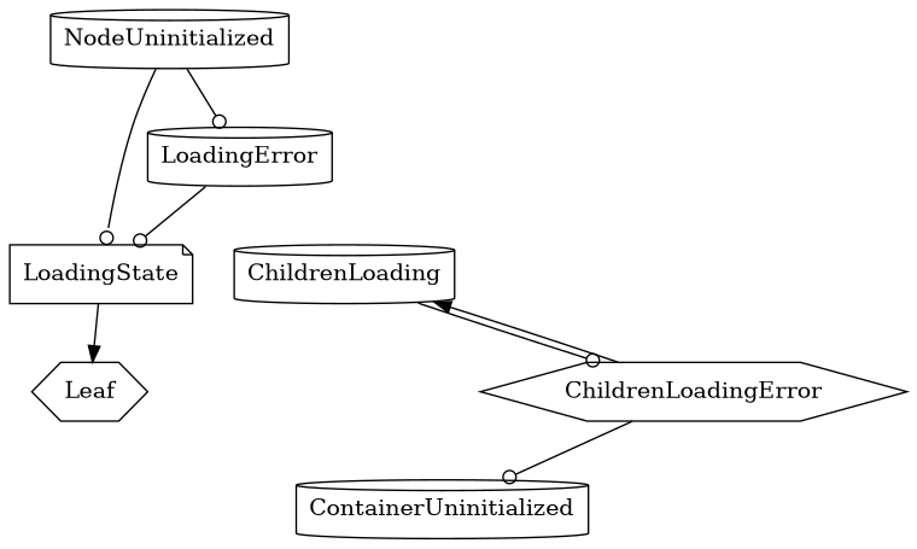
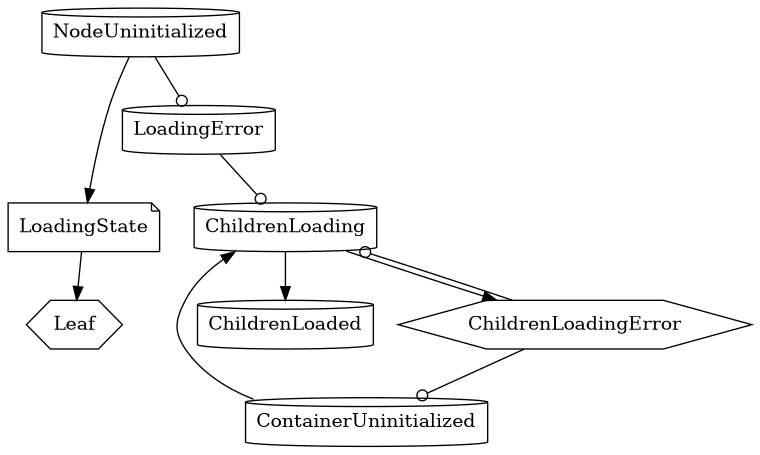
  digraph {
    node [shape=cylinder]
    edge [arrowhead=odot]
    LoadingState [shape=note]
    NodeUninitialized
    LoadingError
    Leaf [shape=hexagon]
    ContainerUninitialized
    ChildrenLoading
+   ChildrenLoaded
    ChildrenLoadingError [shape=hexagon]
    LoadingState -> Leaf [arrowhead=normal]
-   NodeUninitialized -> LoadingState
+   NodeUninitialized -> LoadingState [arrowhead=normal]
    NodeUninitialized -> LoadingError
-   LoadingError -> LoadingState
-   ChildrenLoading -> ChildrenLoadingError
+   LoadingError -> ChildrenLoading
+   ContainerUninitialized -> ChildrenLoading [arrowhead=normal]
+   ChildrenLoading -> ChildrenLoaded [arrowhead=normal]
+   ChildrenLoading -> ChildrenLoadingError [arrowhead=normal]
    ChildrenLoadingError -> ContainerUninitialized
-   ChildrenLoadingError -> ChildrenLoading [arrowhead=normal]
+   ChildrenLoadingError -> ChildrenLoading
  }
